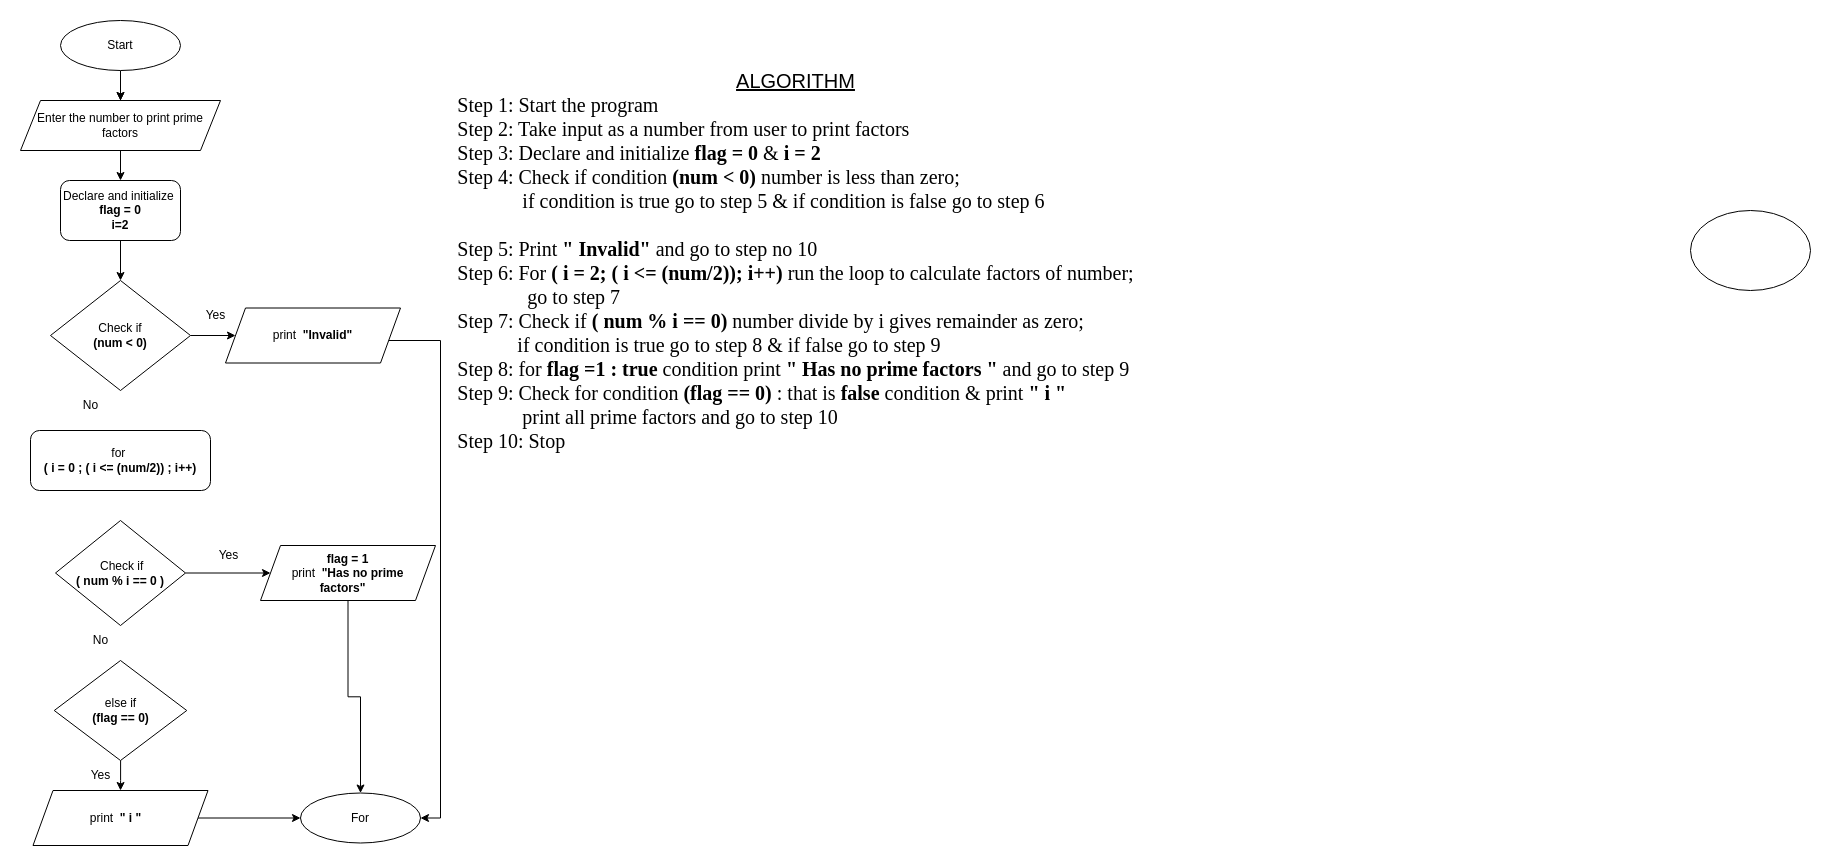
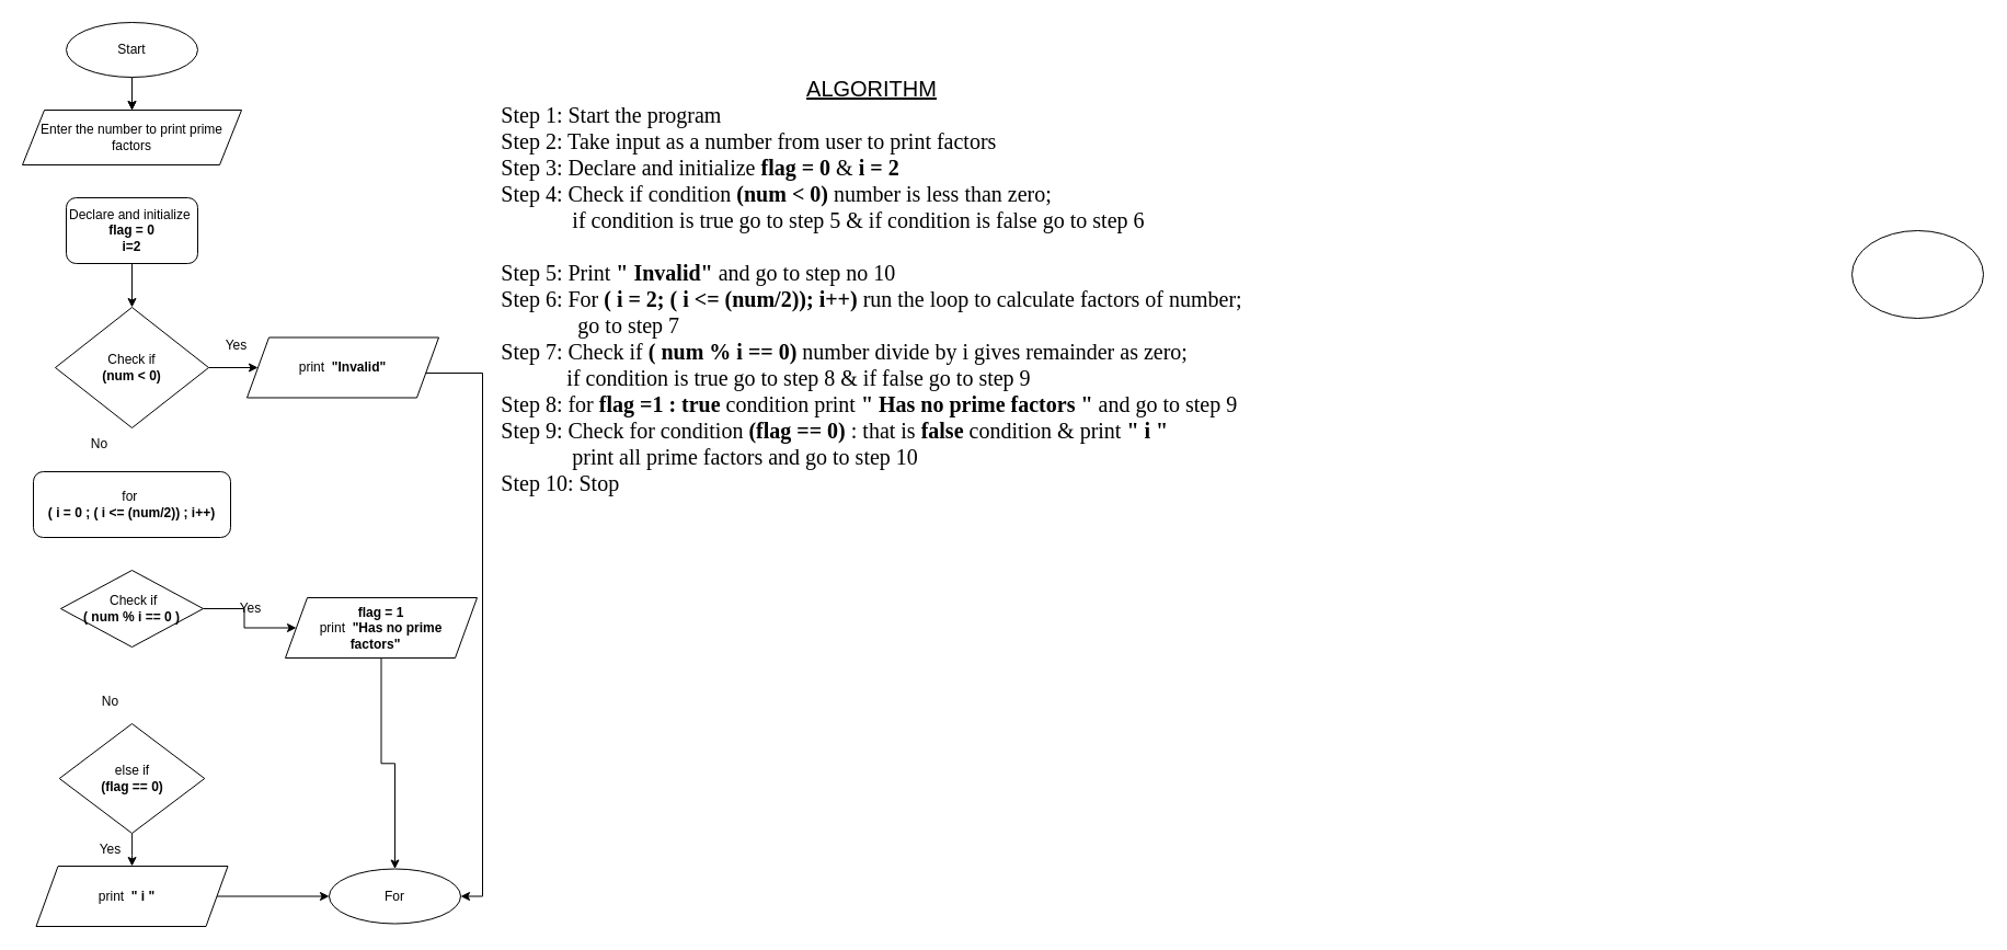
  <mxCell id="0" />
  <mxCell id="1" parent="0" />
  <mxCell id="2" value="" style="rounded=0;html=1;jettySize=auto;orthogonalLoop=1;fontSize=11;endArrow=block;endFill=0;endSize=8;strokeWidth=1;shadow=0;labelBackgroundColor=none;edgeStyle=orthogonalEdgeStyle;" parent="1" edge="1"><mxGeometry relative="1" as="geometry"><mxPoint x="120" y="30" as="sourcePoint" /><mxPoint x="120" y="70" as="targetPoint" /></mxGeometry></mxCell>
  <mxCell id="3" style="edgeStyle=orthogonalEdgeStyle;rounded=0;orthogonalLoop=1;jettySize=auto;html=1;" parent="1" source="5" edge="1"><mxGeometry relative="1" as="geometry"><mxPoint x="120" y="100" as="targetPoint" /></mxGeometry></mxCell>
- <mxCell id="4" value="" style="edgeStyle=orthogonalEdgeStyle;rounded=0;orthogonalLoop=1;jettySize=auto;html=1;" parent="1" source="5" target="14" edge="1"><mxGeometry relative="1" as="geometry" /></mxCell>
  <mxCell id="5" value="Enter the number to print prime factors" style="shape=parallelogram;perimeter=parallelogramPerimeter;whiteSpace=wrap;html=1;fixedSize=1;" parent="1" vertex="1"><mxGeometry x="20" y="100" width="200" height="50" as="geometry" /></mxCell>
  <mxCell id="6" value="" style="edgeStyle=orthogonalEdgeStyle;rounded=0;orthogonalLoop=1;jettySize=auto;html=1;" parent="1" source="7" edge="1"><mxGeometry relative="1" as="geometry"><mxPoint x="120" y="100" as="targetPoint" /></mxGeometry></mxCell>
  <mxCell id="7" value="Start" style="ellipse;whiteSpace=wrap;html=1;" parent="1" vertex="1"><mxGeometry x="60" y="20" width="120" height="50" as="geometry" /></mxCell>
  <mxCell id="8" value="&lt;font style=&quot;font-size: 20px;&quot;&gt;&lt;u&gt;ALGORITHM&lt;/u&gt;&lt;br&gt;&lt;div style=&quot;text-align: left;&quot;&gt;&lt;span style=&quot;background-color: initial;&quot;&gt;&lt;font style=&quot;font-size: 20px;&quot; face=&quot;Times New Roman&quot;&gt;Step 1: Start the program&lt;/font&gt;&lt;/span&gt;&lt;/div&gt;&lt;div style=&quot;text-align: left;&quot;&gt;&lt;span style=&quot;background-color: initial;&quot;&gt;&lt;font style=&quot;font-size: 20px;&quot; face=&quot;Times New Roman&quot;&gt;Step 2: Take input as a number from user to print factors&lt;/font&gt;&lt;/span&gt;&lt;/div&gt;&lt;div style=&quot;text-align: left;&quot;&gt;&lt;span style=&quot;background-color: initial;&quot;&gt;&lt;font style=&quot;font-size: 20px;&quot; face=&quot;Times New Roman&quot;&gt;Step 3: Declare and initialize &lt;b&gt;flag = 0 &lt;/b&gt;&amp;amp;&amp;nbsp;&lt;b&gt;i = 2&lt;/b&gt;&lt;/font&gt;&lt;/span&gt;&lt;/div&gt;&lt;div style=&quot;text-align: left;&quot;&gt;&lt;span style=&quot;font-family: &amp;quot;Times New Roman&amp;quot;; background-color: initial;&quot;&gt;Step 4: Check if condition &lt;b&gt;(num &amp;lt; 0)&lt;/b&gt; number is less than zero;&amp;nbsp;&lt;/span&gt;&lt;/div&gt;&lt;div style=&quot;text-align: left;&quot;&gt;&lt;font style=&quot;font-size: 20px;&quot; face=&quot;Times New Roman&quot;&gt;&amp;nbsp; &amp;nbsp; &amp;nbsp; &amp;nbsp; &amp;nbsp; &amp;nbsp; &amp;nbsp;if condition is true go to step 5 &amp;amp; if condition is false go to step 6&lt;/font&gt;&lt;/div&gt;&lt;div style=&quot;text-align: left;&quot;&gt;&lt;font style=&quot;font-size: 20px;&quot; face=&quot;Times New Roman&quot;&gt;&lt;br&gt;&lt;/font&gt;&lt;/div&gt;&lt;div style=&quot;text-align: left;&quot;&gt;&lt;font style=&quot;font-size: 20px;&quot; face=&quot;Times New Roman&quot;&gt;Step 5: Print &lt;b&gt;&quot; Invalid&quot;&lt;/b&gt; and go to step no 10&lt;/font&gt;&lt;/div&gt;&lt;div style=&quot;text-align: left;&quot;&gt;&lt;font style=&quot;font-size: 20px;&quot; face=&quot;Times New Roman&quot;&gt;Step 6: For &lt;b&gt;( i = 2; ( i &amp;lt;= (num/2)); i++)&lt;/b&gt; run the loop to calculate factors of number;&lt;/font&gt;&lt;/div&gt;&lt;div style=&quot;text-align: left;&quot;&gt;&lt;font style=&quot;font-size: 20px;&quot; face=&quot;Times New Roman&quot;&gt;&amp;nbsp; &amp;nbsp; &amp;nbsp; &amp;nbsp; &amp;nbsp; &amp;nbsp; &amp;nbsp; go to step 7&lt;/font&gt;&lt;/div&gt;&lt;div style=&quot;text-align: left;&quot;&gt;&lt;font style=&quot;font-size: 20px;&quot; face=&quot;Times New Roman&quot;&gt;Step 7: Check if &lt;b&gt;( num % i == 0) &lt;/b&gt;number divide by i gives remainder as zero;&lt;/font&gt;&lt;/div&gt;&lt;div style=&quot;text-align: left;&quot;&gt;&lt;font style=&quot;font-size: 20px;&quot; face=&quot;Times New Roman&quot;&gt;&amp;nbsp; &amp;nbsp; &amp;nbsp; &amp;nbsp; &amp;nbsp; &amp;nbsp; if condition is true go to step 8 &amp;amp; if false go to step 9&lt;/font&gt;&lt;span style=&quot;font-family: &amp;quot;Times New Roman&amp;quot;; background-color: initial;&quot;&gt;&amp;nbsp; &amp;nbsp; &amp;nbsp;&lt;/span&gt;&lt;/div&gt;&lt;div style=&quot;text-align: left;&quot;&gt;&lt;font style=&quot;font-size: 20px;&quot; face=&quot;Times New Roman&quot;&gt;Step 8: for &lt;b&gt;flag =1 : true &lt;/b&gt;condition print &lt;b&gt;&quot; Has no prime factors &quot;&amp;nbsp;&lt;/b&gt;and go to step 9&lt;/font&gt;&lt;/div&gt;&lt;div style=&quot;text-align: left;&quot;&gt;&lt;font face=&quot;Times New Roman&quot;&gt;Step 9: Check for condition &lt;b&gt;(flag == 0)&lt;/b&gt; : that is &lt;b&gt;false &lt;/b&gt;condition &amp;amp; print &lt;b&gt;&quot; i &quot;&lt;/b&gt;&lt;/font&gt;&lt;/div&gt;&lt;div style=&quot;text-align: left;&quot;&gt;&lt;font face=&quot;Times New Roman&quot;&gt;&amp;nbsp; &amp;nbsp; &amp;nbsp; &amp;nbsp; &amp;nbsp; &amp;nbsp; &amp;nbsp;print all prime factors and go to step 10&lt;/font&gt;&lt;/div&gt;&lt;div style=&quot;text-align: left;&quot;&gt;&lt;font face=&quot;Times New Roman&quot;&gt;Step 10: Stop&lt;/font&gt;&lt;/div&gt;&lt;/font&gt;" style="text;html=1;resizable=0;autosize=1;align=center;verticalAlign=middle;points=[];fillColor=none;strokeColor=none;rounded=0;" parent="1" vertex="1"><mxGeometry x="445" y="55" width="700" height="410" as="geometry" /></mxCell>
  <mxCell id="9" value="No" style="text;html=1;resizable=0;autosize=1;align=center;verticalAlign=middle;points=[];fillColor=none;strokeColor=none;rounded=0;" parent="1" vertex="1"><mxGeometry x="80" y="625" width="40" height="30" as="geometry" /></mxCell>
  <mxCell id="10" value="For" style="ellipse;whiteSpace=wrap;html=1;" parent="1" vertex="1"><mxGeometry x="300" y="792.5" width="120" height="50" as="geometry" /></mxCell>
  <mxCell id="11" value="Yes" style="text;html=1;resizable=0;autosize=1;align=center;verticalAlign=middle;points=[];fillColor=none;strokeColor=none;rounded=0;" parent="1" vertex="1"><mxGeometry x="207.5" y="540" width="40" height="30" as="geometry" /></mxCell>
  <mxCell id="12" value="No" style="text;html=1;resizable=0;autosize=1;align=center;verticalAlign=middle;points=[];fillColor=none;strokeColor=none;rounded=0;" parent="1" vertex="1"><mxGeometry x="70" y="390" width="40" height="30" as="geometry" /></mxCell>
  <mxCell id="13" value="" style="edgeStyle=orthogonalEdgeStyle;rounded=0;orthogonalLoop=1;jettySize=auto;html=1;" parent="1" source="14" target="16" edge="1"><mxGeometry relative="1" as="geometry" /></mxCell>
  <mxCell id="14" value="Declare and initialize&amp;nbsp;&lt;br&gt;&lt;b&gt;flag = 0&lt;br&gt;i=2&lt;/b&gt;" style="rounded=1;whiteSpace=wrap;html=1;" parent="1" vertex="1"><mxGeometry x="60" y="180" width="120" height="60" as="geometry" /></mxCell>
  <mxCell id="15" value="" style="edgeStyle=orthogonalEdgeStyle;rounded=0;orthogonalLoop=1;jettySize=auto;html=1;" parent="1" source="16" target="22" edge="1"><mxGeometry relative="1" as="geometry" /></mxCell>
  <mxCell id="16" value="Check if&lt;br&gt;&lt;b&gt;(num &amp;lt; 0)&lt;/b&gt;" style="rhombus;whiteSpace=wrap;html=1;direction=east;" parent="1" vertex="1"><mxGeometry x="50" y="280" width="140" height="110" as="geometry" /></mxCell>
  <mxCell id="17" value="" style="edgeStyle=orthogonalEdgeStyle;rounded=0;orthogonalLoop=1;jettySize=auto;html=1;" parent="1" source="18" target="27" edge="1"><mxGeometry relative="1" as="geometry" /></mxCell>
- <mxCell id="18" value="&amp;nbsp;Check if&lt;br&gt;&lt;b&gt;( num % i == 0 )&lt;/b&gt;" style="rhombus;whiteSpace=wrap;html=1;" parent="1" vertex="1"><mxGeometry x="55" y="520" width="130" height="105" as="geometry" /></mxCell>
+ <mxCell id="18" value="&amp;nbsp;Check if&lt;br&gt;&lt;b&gt;( num % i == 0 )&lt;/b&gt;" style="rhombus;whiteSpace=wrap;html=1;" parent="1" vertex="1"><mxGeometry x="55" y="520" width="130" height="70" as="geometry" /></mxCell>
  <mxCell id="19" value="" style="edgeStyle=orthogonalEdgeStyle;rounded=0;orthogonalLoop=1;jettySize=auto;html=1;" parent="1" source="20" target="29" edge="1"><mxGeometry relative="1" as="geometry" /></mxCell>
  <mxCell id="20" value="else if&lt;br&gt;&lt;b&gt;(flag == 0)&lt;/b&gt;" style="rhombus;whiteSpace=wrap;html=1;" parent="1" vertex="1"><mxGeometry x="53.75" y="660" width="132.5" height="100" as="geometry" /></mxCell>
  <mxCell id="21" style="edgeStyle=orthogonalEdgeStyle;rounded=0;orthogonalLoop=1;jettySize=auto;html=1;entryX=1;entryY=0.5;entryDx=0;entryDy=0;" parent="1" source="22" target="10" edge="1"><mxGeometry relative="1" as="geometry"><Array as="points"><mxPoint x="440" y="340" /><mxPoint x="440" y="818" /></Array></mxGeometry></mxCell>
  <mxCell id="22" value="print&amp;nbsp;&lt;b&gt; &quot;Invalid&quot;&lt;/b&gt;" style="shape=parallelogram;perimeter=parallelogramPerimeter;whiteSpace=wrap;html=1;fixedSize=1;" parent="1" vertex="1"><mxGeometry x="225" y="307.5" width="175" height="55" as="geometry" /></mxCell>
  <mxCell id="23" value="Yes" style="text;html=1;resizable=0;autosize=1;align=center;verticalAlign=middle;points=[];fillColor=none;strokeColor=none;rounded=0;" parent="1" vertex="1"><mxGeometry x="195" y="300" width="40" height="30" as="geometry" /></mxCell>
  <mxCell id="24" value="" style="ellipse;whiteSpace=wrap;html=1;" parent="1" vertex="1"><mxGeometry x="1690" y="210" width="120" height="80" as="geometry" /></mxCell>
  <mxCell id="25" value="for&amp;nbsp;&lt;br&gt;&lt;b&gt;( i = 0 ; ( i &amp;lt;= (num/2)) ; i++)&lt;/b&gt;" style="rounded=1;whiteSpace=wrap;html=1;" parent="1" vertex="1"><mxGeometry x="30" y="430" width="180" height="60" as="geometry" /></mxCell>
  <mxCell id="26" style="edgeStyle=orthogonalEdgeStyle;rounded=0;orthogonalLoop=1;jettySize=auto;html=1;entryX=0.5;entryY=0;entryDx=0;entryDy=0;" parent="1" source="27" target="10" edge="1"><mxGeometry relative="1" as="geometry" /></mxCell>
  <mxCell id="27" value="&lt;b&gt;flag = 1&lt;/b&gt;&lt;br&gt;print&amp;nbsp;&lt;b&gt; &quot;Has no prime &lt;br&gt;factors&quot;&amp;nbsp; &amp;nbsp;&lt;/b&gt;" style="shape=parallelogram;perimeter=parallelogramPerimeter;whiteSpace=wrap;html=1;fixedSize=1;" parent="1" vertex="1"><mxGeometry x="260" y="545" width="175" height="55" as="geometry" /></mxCell>
  <mxCell id="28" value="" style="edgeStyle=orthogonalEdgeStyle;rounded=0;orthogonalLoop=1;jettySize=auto;html=1;" parent="1" source="29" target="10" edge="1"><mxGeometry relative="1" as="geometry" /></mxCell>
  <mxCell id="29" value="print&amp;nbsp;&lt;b&gt; &quot; i &quot;&amp;nbsp; &amp;nbsp;&lt;/b&gt;" style="shape=parallelogram;perimeter=parallelogramPerimeter;whiteSpace=wrap;html=1;fixedSize=1;" parent="1" vertex="1"><mxGeometry x="32.5" y="790" width="175" height="55" as="geometry" /></mxCell>
  <mxCell id="30" value="Yes" style="text;html=1;resizable=0;autosize=1;align=center;verticalAlign=middle;points=[];fillColor=none;strokeColor=none;rounded=0;" parent="1" vertex="1"><mxGeometry x="80" y="760" width="40" height="30" as="geometry" /></mxCell>
